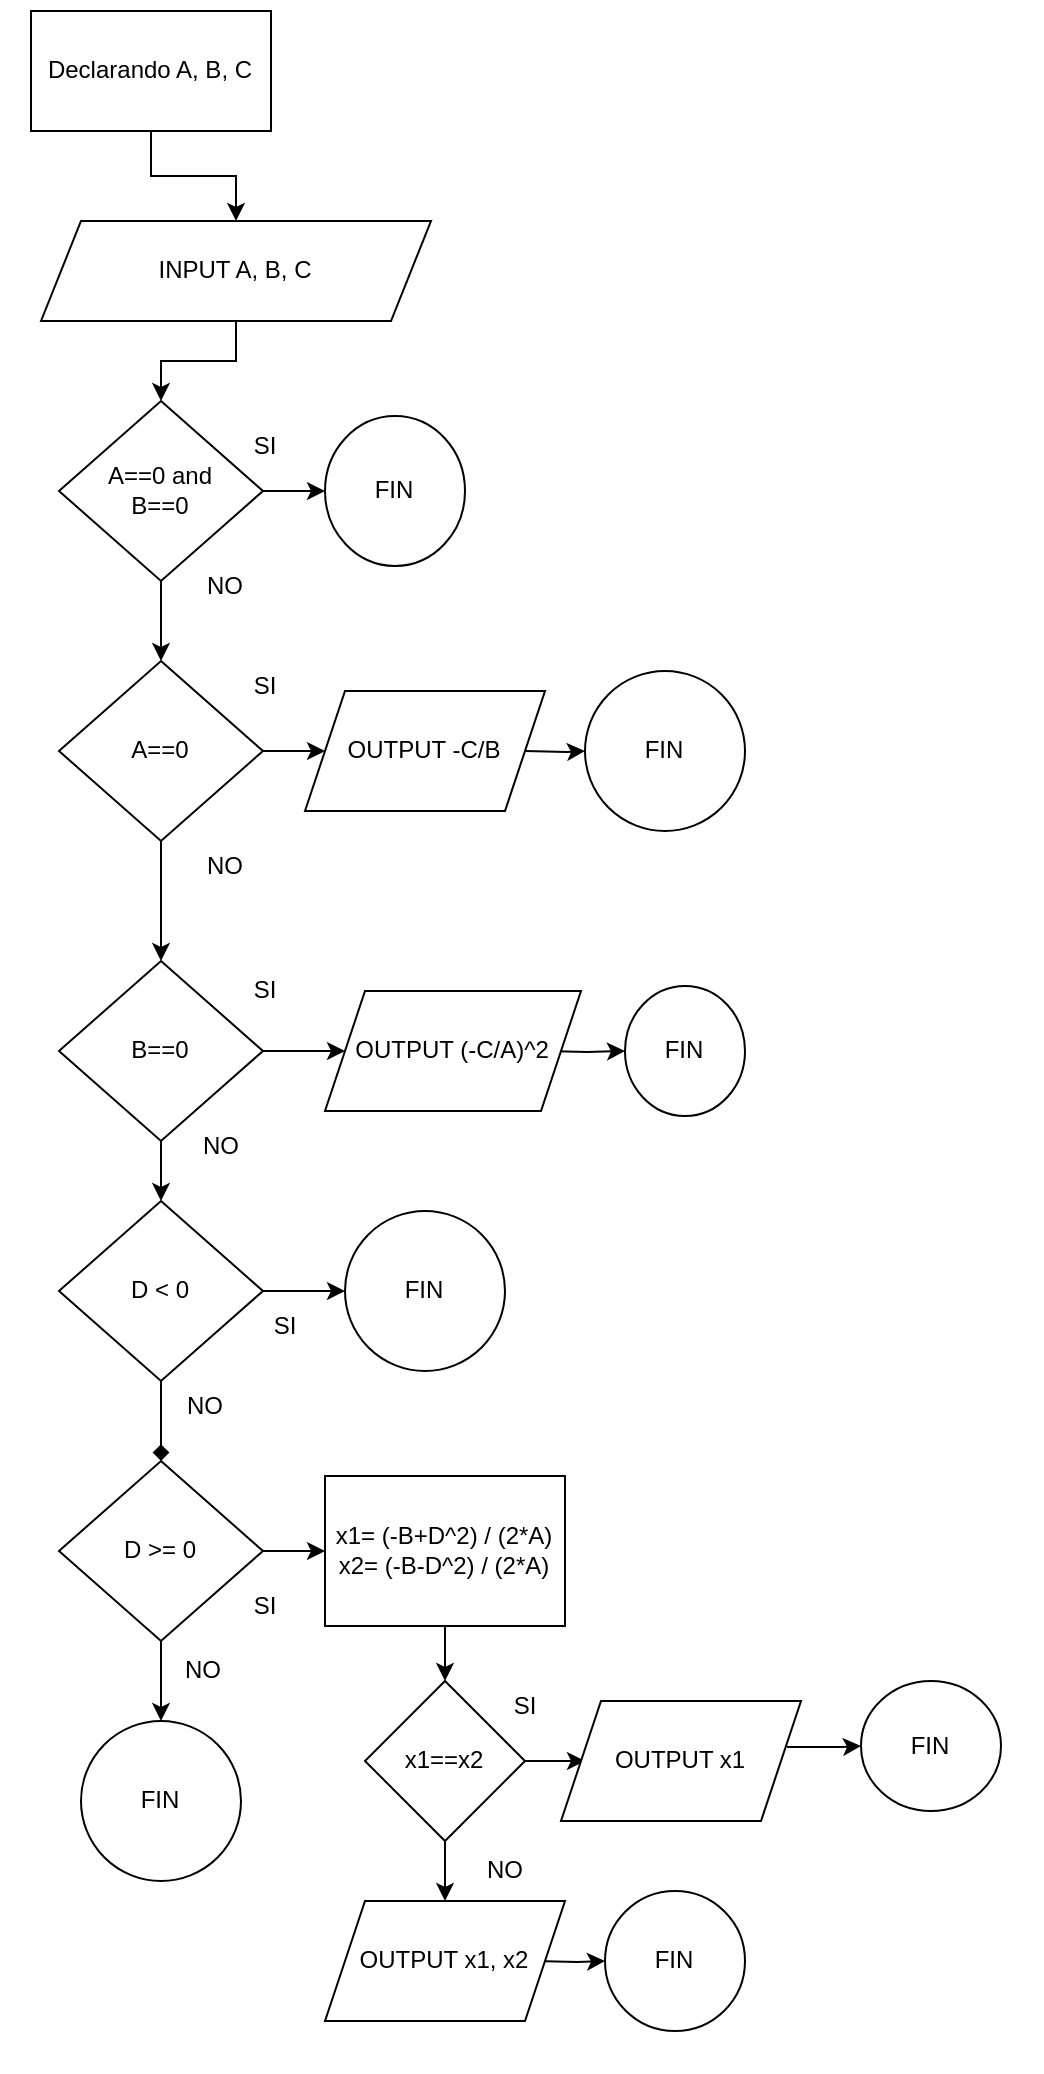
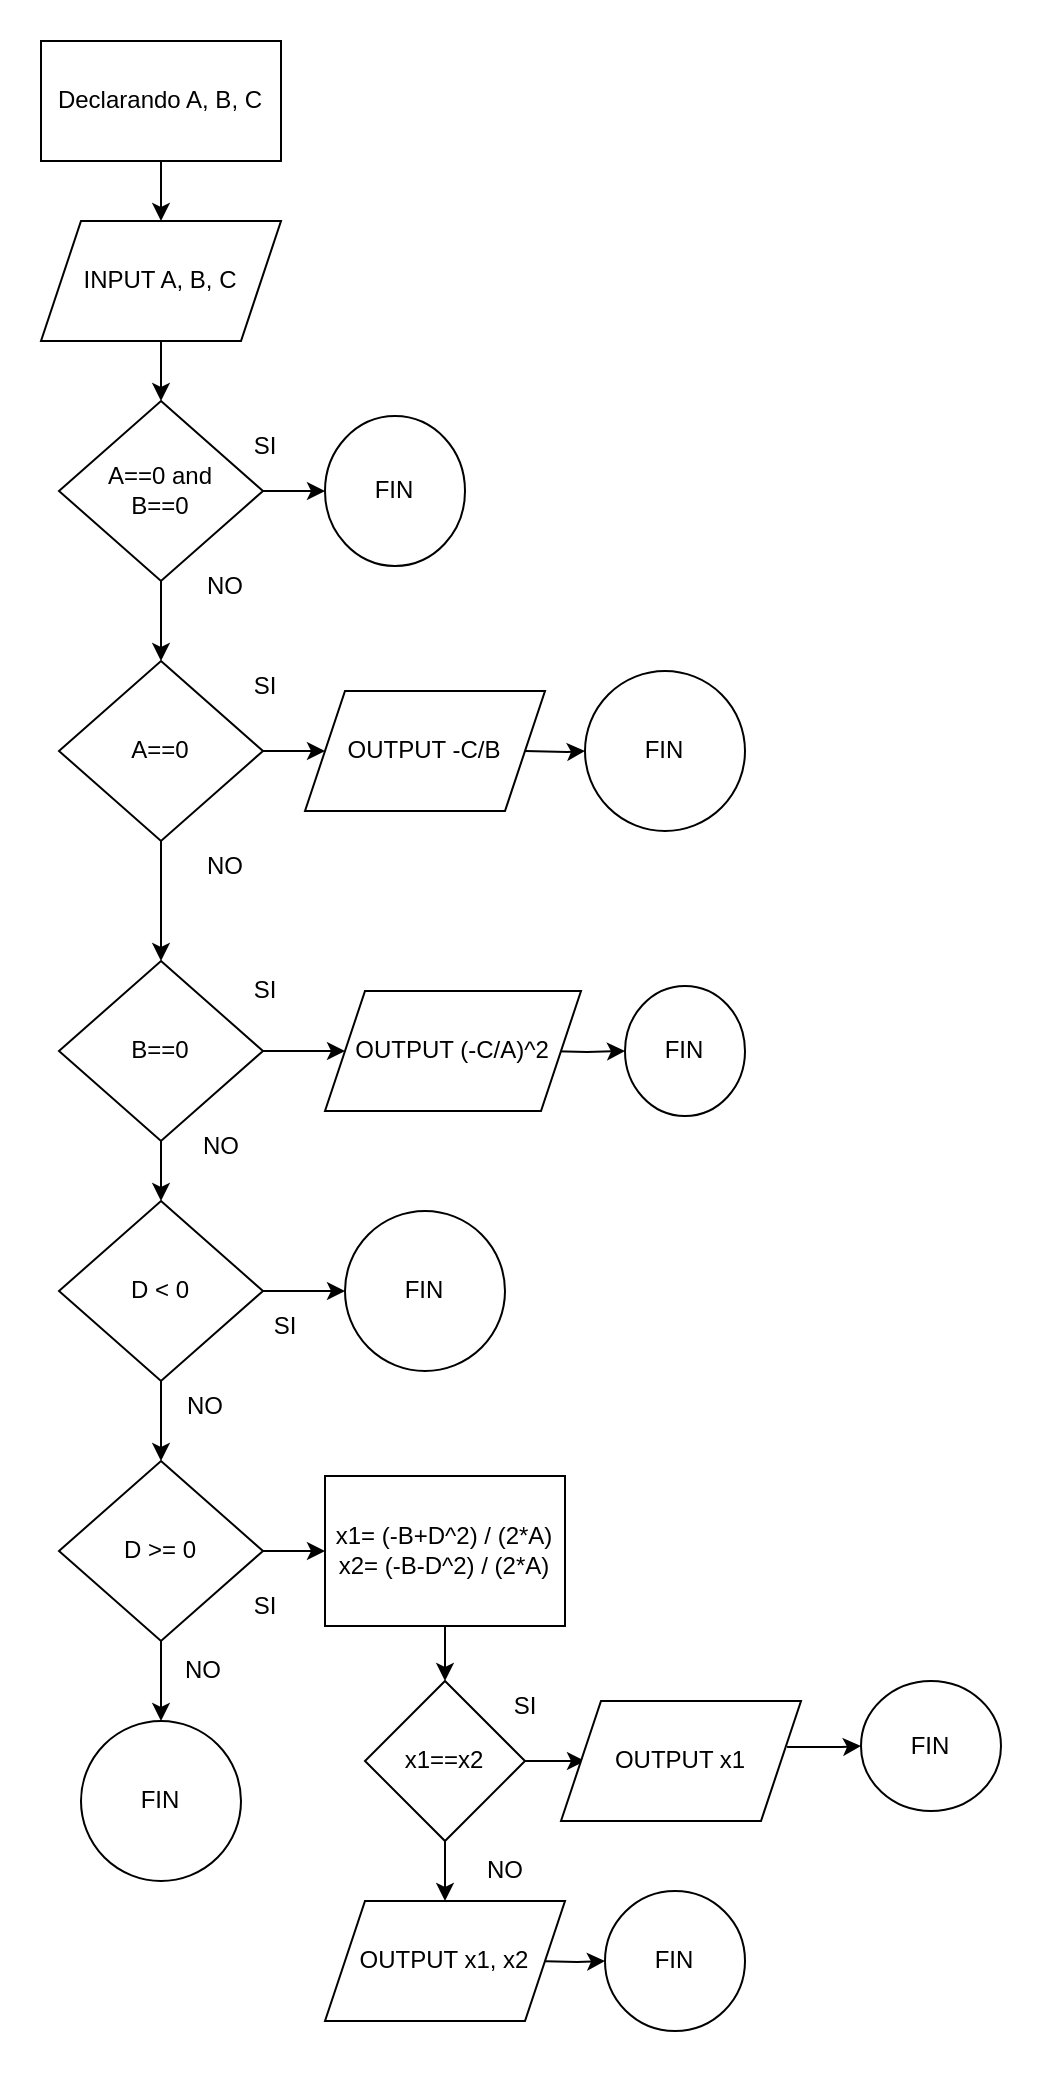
  <mxCell id="0" />
  <mxCell id="1" parent="0" />
  <mxCell id="2" value="" style="edgeStyle=orthogonalEdgeStyle;rounded=0;orthogonalLoop=1;jettySize=auto;html=1;" edge="1" parent="1" source="3" target="5"><mxGeometry relative="1" as="geometry" /></mxCell>
- <mxCell id="3" value="Declarando A, B, C" style="whiteSpace=wrap;html=1;" vertex="1" parent="1"><mxGeometry x="15" y="5" width="120" height="60" as="geometry" /></mxCell>
+ <mxCell id="3" value="Declarando A, B, C" style="whiteSpace=wrap;html=1;" vertex="1" parent="1"><mxGeometry x="20" y="20" width="120" height="60" as="geometry" /></mxCell>
  <mxCell id="4" value="" style="edgeStyle=orthogonalEdgeStyle;rounded=0;orthogonalLoop=1;jettySize=auto;html=1;" edge="1" parent="1" source="5" target="8"><mxGeometry relative="1" as="geometry" /></mxCell>
- <mxCell id="5" value="INPUT A, B, C" style="shape=parallelogram;perimeter=parallelogramPerimeter;whiteSpace=wrap;html=1;fixedSize=1;" vertex="1" parent="1"><mxGeometry x="20" y="110" width="195" height="50" as="geometry" /></mxCell>
+ <mxCell id="5" value="INPUT A, B, C" style="shape=parallelogram;perimeter=parallelogramPerimeter;whiteSpace=wrap;html=1;fixedSize=1;" vertex="1" parent="1"><mxGeometry x="20" y="110" width="120" height="60" as="geometry" /></mxCell>
  <mxCell id="6" value="" style="edgeStyle=orthogonalEdgeStyle;rounded=0;orthogonalLoop=1;jettySize=auto;html=1;" edge="1" parent="1" source="8" target="9"><mxGeometry relative="1" as="geometry" /></mxCell>
  <mxCell id="7" value="" style="edgeStyle=orthogonalEdgeStyle;rounded=0;orthogonalLoop=1;jettySize=auto;html=1;" edge="1" parent="1" source="8" target="12"><mxGeometry relative="1" as="geometry" /></mxCell>
  <mxCell id="8" value="A==0 and&lt;div&gt;B==0&lt;/div&gt;" style="rhombus;whiteSpace=wrap;html=1;" vertex="1" parent="1"><mxGeometry x="29" y="200" width="102" height="90" as="geometry" /></mxCell>
  <mxCell id="9" value="FIN" style="ellipse;whiteSpace=wrap;html=1;" vertex="1" parent="1"><mxGeometry x="162" y="207.5" width="70" height="75" as="geometry" /></mxCell>
  <mxCell id="10" value="" style="edgeStyle=orthogonalEdgeStyle;rounded=0;orthogonalLoop=1;jettySize=auto;html=1;" edge="1" parent="1" source="12"><mxGeometry relative="1" as="geometry"><mxPoint x="162" y="375" as="targetPoint" /></mxGeometry></mxCell>
  <mxCell id="11" value="" style="edgeStyle=orthogonalEdgeStyle;rounded=0;orthogonalLoop=1;jettySize=auto;html=1;" edge="1" parent="1" source="12" target="16"><mxGeometry relative="1" as="geometry" /></mxCell>
  <mxCell id="12" value="A==0" style="rhombus;whiteSpace=wrap;html=1;" vertex="1" parent="1"><mxGeometry x="29" y="330" width="102" height="90" as="geometry" /></mxCell>
  <mxCell id="13" value="" style="edgeStyle=orthogonalEdgeStyle;rounded=0;orthogonalLoop=1;jettySize=auto;html=1;" edge="1" parent="1" target="48"><mxGeometry relative="1" as="geometry"><mxPoint x="262" y="375" as="sourcePoint" /></mxGeometry></mxCell>
  <mxCell id="14" value="" style="edgeStyle=orthogonalEdgeStyle;rounded=0;orthogonalLoop=1;jettySize=auto;html=1;" edge="1" parent="1" source="16"><mxGeometry relative="1" as="geometry"><mxPoint x="172" y="525" as="targetPoint" /></mxGeometry></mxCell>
  <mxCell id="15" value="" style="edgeStyle=orthogonalEdgeStyle;rounded=0;orthogonalLoop=1;jettySize=auto;html=1;" edge="1" parent="1" source="16" target="24"><mxGeometry relative="1" as="geometry" /></mxCell>
  <mxCell id="16" value="B==0" style="rhombus;whiteSpace=wrap;html=1;" vertex="1" parent="1"><mxGeometry x="29" y="480" width="102" height="90" as="geometry" /></mxCell>
  <mxCell id="17" value="SI" style="text;html=1;align=center;verticalAlign=middle;resizable=0;points=[];autosize=1;strokeColor=none;fillColor=none;" vertex="1" parent="1"><mxGeometry x="117" y="208" width="30" height="30" as="geometry" /></mxCell>
  <mxCell id="18" value="SI" style="text;html=1;align=center;verticalAlign=middle;resizable=0;points=[];autosize=1;strokeColor=none;fillColor=none;" vertex="1" parent="1"><mxGeometry x="117" y="328" width="30" height="30" as="geometry" /></mxCell>
  <mxCell id="19" value="NO" style="text;html=1;align=center;verticalAlign=middle;resizable=0;points=[];autosize=1;strokeColor=none;fillColor=none;" vertex="1" parent="1"><mxGeometry x="92" y="278" width="40" height="30" as="geometry" /></mxCell>
  <mxCell id="20" value="NO" style="text;html=1;align=center;verticalAlign=middle;resizable=0;points=[];autosize=1;strokeColor=none;fillColor=none;" vertex="1" parent="1"><mxGeometry x="92" y="418" width="40" height="30" as="geometry" /></mxCell>
  <mxCell id="21" value="" style="edgeStyle=orthogonalEdgeStyle;rounded=0;orthogonalLoop=1;jettySize=auto;html=1;" edge="1" parent="1" target="47"><mxGeometry relative="1" as="geometry"><mxPoint x="272" y="525" as="sourcePoint" /></mxGeometry></mxCell>
  <mxCell id="22" value="" style="edgeStyle=orthogonalEdgeStyle;rounded=0;orthogonalLoop=1;jettySize=auto;html=1;" edge="1" parent="1" source="24" target="25"><mxGeometry relative="1" as="geometry" /></mxCell>
- <mxCell id="23" value="" style="edgeStyle=orthogonalEdgeStyle;rounded=0;orthogonalLoop=1;jettySize=auto;html=1;endArrow=diamond;" edge="1" parent="1" source="24" target="28"><mxGeometry relative="1" as="geometry" /></mxCell>
+ <mxCell id="23" value="" style="edgeStyle=orthogonalEdgeStyle;rounded=0;orthogonalLoop=1;jettySize=auto;html=1;" edge="1" parent="1" source="24" target="28"><mxGeometry relative="1" as="geometry" /></mxCell>
  <mxCell id="24" value="D &amp;lt; 0" style="rhombus;whiteSpace=wrap;html=1;" vertex="1" parent="1"><mxGeometry x="29" y="600" width="102" height="90" as="geometry" /></mxCell>
  <mxCell id="25" value="FIN" style="ellipse;whiteSpace=wrap;html=1;" vertex="1" parent="1"><mxGeometry x="172" y="605" width="80" height="80" as="geometry" /></mxCell>
  <mxCell id="26" value="" style="edgeStyle=orthogonalEdgeStyle;rounded=0;orthogonalLoop=1;jettySize=auto;html=1;" edge="1" parent="1" source="28" target="29"><mxGeometry relative="1" as="geometry" /></mxCell>
  <mxCell id="27" value="" style="edgeStyle=orthogonalEdgeStyle;rounded=0;orthogonalLoop=1;jettySize=auto;html=1;" edge="1" parent="1" source="28" target="31"><mxGeometry relative="1" as="geometry" /></mxCell>
  <mxCell id="28" value="D &amp;gt;= 0" style="rhombus;whiteSpace=wrap;html=1;" vertex="1" parent="1"><mxGeometry x="29" y="730" width="102" height="90" as="geometry" /></mxCell>
  <mxCell id="29" value="FIN" style="ellipse;whiteSpace=wrap;html=1;" vertex="1" parent="1"><mxGeometry x="40" y="860" width="80" height="80" as="geometry" /></mxCell>
  <mxCell id="30" value="" style="edgeStyle=orthogonalEdgeStyle;rounded=0;orthogonalLoop=1;jettySize=auto;html=1;" edge="1" parent="1" source="31" target="34"><mxGeometry relative="1" as="geometry" /></mxCell>
  <mxCell id="31" value="x1= (-B+D^2) / (2*A)&lt;div&gt;x2=&amp;nbsp;&lt;span style=&quot;background-color: initial;&quot;&gt;(-B-D^2) / (2*A)&lt;/span&gt;&lt;/div&gt;" style="whiteSpace=wrap;html=1;" vertex="1" parent="1"><mxGeometry x="162" y="737.5" width="120" height="75" as="geometry" /></mxCell>
  <mxCell id="32" value="" style="edgeStyle=orthogonalEdgeStyle;rounded=0;orthogonalLoop=1;jettySize=auto;html=1;" edge="1" parent="1" source="34"><mxGeometry relative="1" as="geometry"><mxPoint x="292" y="880" as="targetPoint" /></mxGeometry></mxCell>
  <mxCell id="33" value="" style="edgeStyle=orthogonalEdgeStyle;rounded=0;orthogonalLoop=1;jettySize=auto;html=1;" edge="1" parent="1" source="34"><mxGeometry relative="1" as="geometry"><mxPoint x="222" y="950" as="targetPoint" /></mxGeometry></mxCell>
  <mxCell id="34" value="x1==x2" style="rhombus;whiteSpace=wrap;html=1;" vertex="1" parent="1"><mxGeometry x="182" y="840" width="80" height="80" as="geometry" /></mxCell>
  <mxCell id="35" value="SI" style="text;html=1;align=center;verticalAlign=middle;resizable=0;points=[];autosize=1;strokeColor=none;fillColor=none;" vertex="1" parent="1"><mxGeometry x="247" y="838" width="30" height="30" as="geometry" /></mxCell>
  <mxCell id="36" value="" style="edgeStyle=orthogonalEdgeStyle;rounded=0;orthogonalLoop=1;jettySize=auto;html=1;exitX=0.942;exitY=0.383;exitDx=0;exitDy=0;exitPerimeter=0;" edge="1" parent="1" source="52" target="45"><mxGeometry relative="1" as="geometry"><mxPoint x="410" y="873" as="sourcePoint" /></mxGeometry></mxCell>
  <mxCell id="37" value="" style="edgeStyle=orthogonalEdgeStyle;rounded=0;orthogonalLoop=1;jettySize=auto;html=1;" edge="1" parent="1" target="46"><mxGeometry relative="1" as="geometry"><mxPoint x="267" y="980" as="sourcePoint" /></mxGeometry></mxCell>
  <mxCell id="38" value="SI" style="text;html=1;align=center;verticalAlign=middle;resizable=0;points=[];autosize=1;strokeColor=none;fillColor=none;" vertex="1" parent="1"><mxGeometry x="117" y="480" width="30" height="30" as="geometry" /></mxCell>
  <mxCell id="39" value="NO" style="text;html=1;align=center;verticalAlign=middle;resizable=0;points=[];autosize=1;strokeColor=none;fillColor=none;" vertex="1" parent="1"><mxGeometry x="90" y="557.5" width="40" height="30" as="geometry" /></mxCell>
  <mxCell id="40" value="SI" style="text;html=1;align=center;verticalAlign=middle;resizable=0;points=[];autosize=1;strokeColor=none;fillColor=none;" vertex="1" parent="1"><mxGeometry x="127" y="648" width="30" height="30" as="geometry" /></mxCell>
  <mxCell id="41" value="NO" style="text;html=1;align=center;verticalAlign=middle;resizable=0;points=[];autosize=1;strokeColor=none;fillColor=none;" vertex="1" parent="1"><mxGeometry x="82" y="688" width="40" height="30" as="geometry" /></mxCell>
  <mxCell id="42" value="SI" style="text;html=1;align=center;verticalAlign=middle;resizable=0;points=[];autosize=1;strokeColor=none;fillColor=none;" vertex="1" parent="1"><mxGeometry x="117" y="788" width="30" height="30" as="geometry" /></mxCell>
  <mxCell id="43" value="NO" style="text;html=1;align=center;verticalAlign=middle;resizable=0;points=[];autosize=1;strokeColor=none;fillColor=none;" vertex="1" parent="1"><mxGeometry x="81" y="820" width="40" height="30" as="geometry" /></mxCell>
  <mxCell id="44" value="NO" style="text;html=1;align=center;verticalAlign=middle;resizable=0;points=[];autosize=1;strokeColor=none;fillColor=none;" vertex="1" parent="1"><mxGeometry x="232" y="920" width="40" height="30" as="geometry" /></mxCell>
  <mxCell id="45" value="FIN" style="ellipse;whiteSpace=wrap;html=1;" vertex="1" parent="1"><mxGeometry x="430" y="840" width="70" height="65" as="geometry" /></mxCell>
  <mxCell id="46" value="FIN" style="ellipse;whiteSpace=wrap;html=1;" vertex="1" parent="1"><mxGeometry x="302" y="945" width="70" height="70" as="geometry" /></mxCell>
  <mxCell id="47" value="FIN" style="ellipse;whiteSpace=wrap;html=1;" vertex="1" parent="1"><mxGeometry x="312" y="492.5" width="60" height="65" as="geometry" /></mxCell>
  <mxCell id="48" value="FIN" style="ellipse;whiteSpace=wrap;html=1;" vertex="1" parent="1"><mxGeometry x="292" y="335" width="80" height="80" as="geometry" /></mxCell>
  <mxCell id="49" value="OUTPUT -C/B" style="shape=parallelogram;perimeter=parallelogramPerimeter;whiteSpace=wrap;html=1;fixedSize=1;" vertex="1" parent="1"><mxGeometry x="152" y="345" width="120" height="60" as="geometry" /></mxCell>
  <mxCell id="50" value="OUTPUT (-C/A)^2" style="shape=parallelogram;perimeter=parallelogramPerimeter;whiteSpace=wrap;html=1;fixedSize=1;" vertex="1" parent="1"><mxGeometry x="162" y="495" width="128" height="60" as="geometry" /></mxCell>
  <mxCell id="51" value="OUTPUT x1, x2" style="shape=parallelogram;perimeter=parallelogramPerimeter;whiteSpace=wrap;html=1;fixedSize=1;" vertex="1" parent="1"><mxGeometry x="162" y="950" width="120" height="60" as="geometry" /></mxCell>
  <mxCell id="52" value="OUTPUT x1" style="shape=parallelogram;perimeter=parallelogramPerimeter;whiteSpace=wrap;html=1;fixedSize=1;" vertex="1" parent="1"><mxGeometry x="280" y="850" width="120" height="60" as="geometry" /></mxCell>
